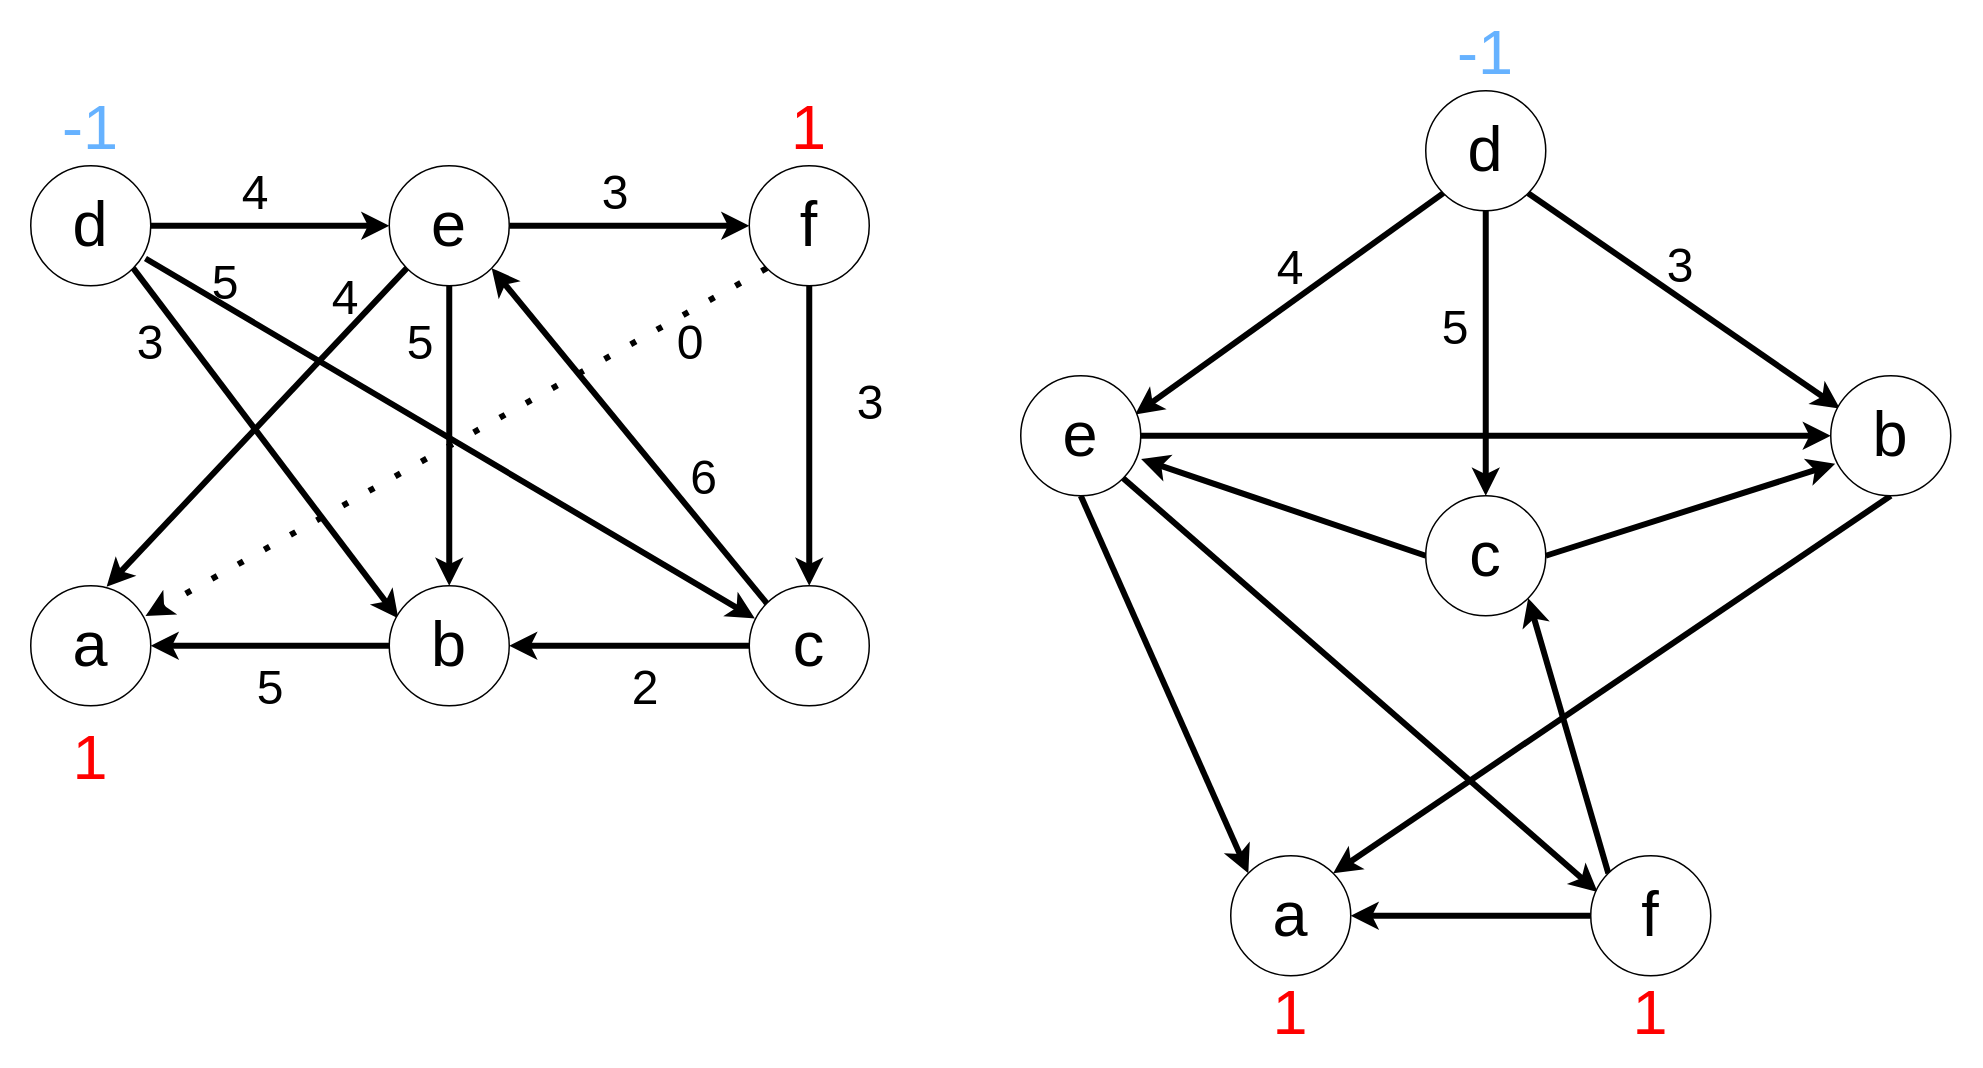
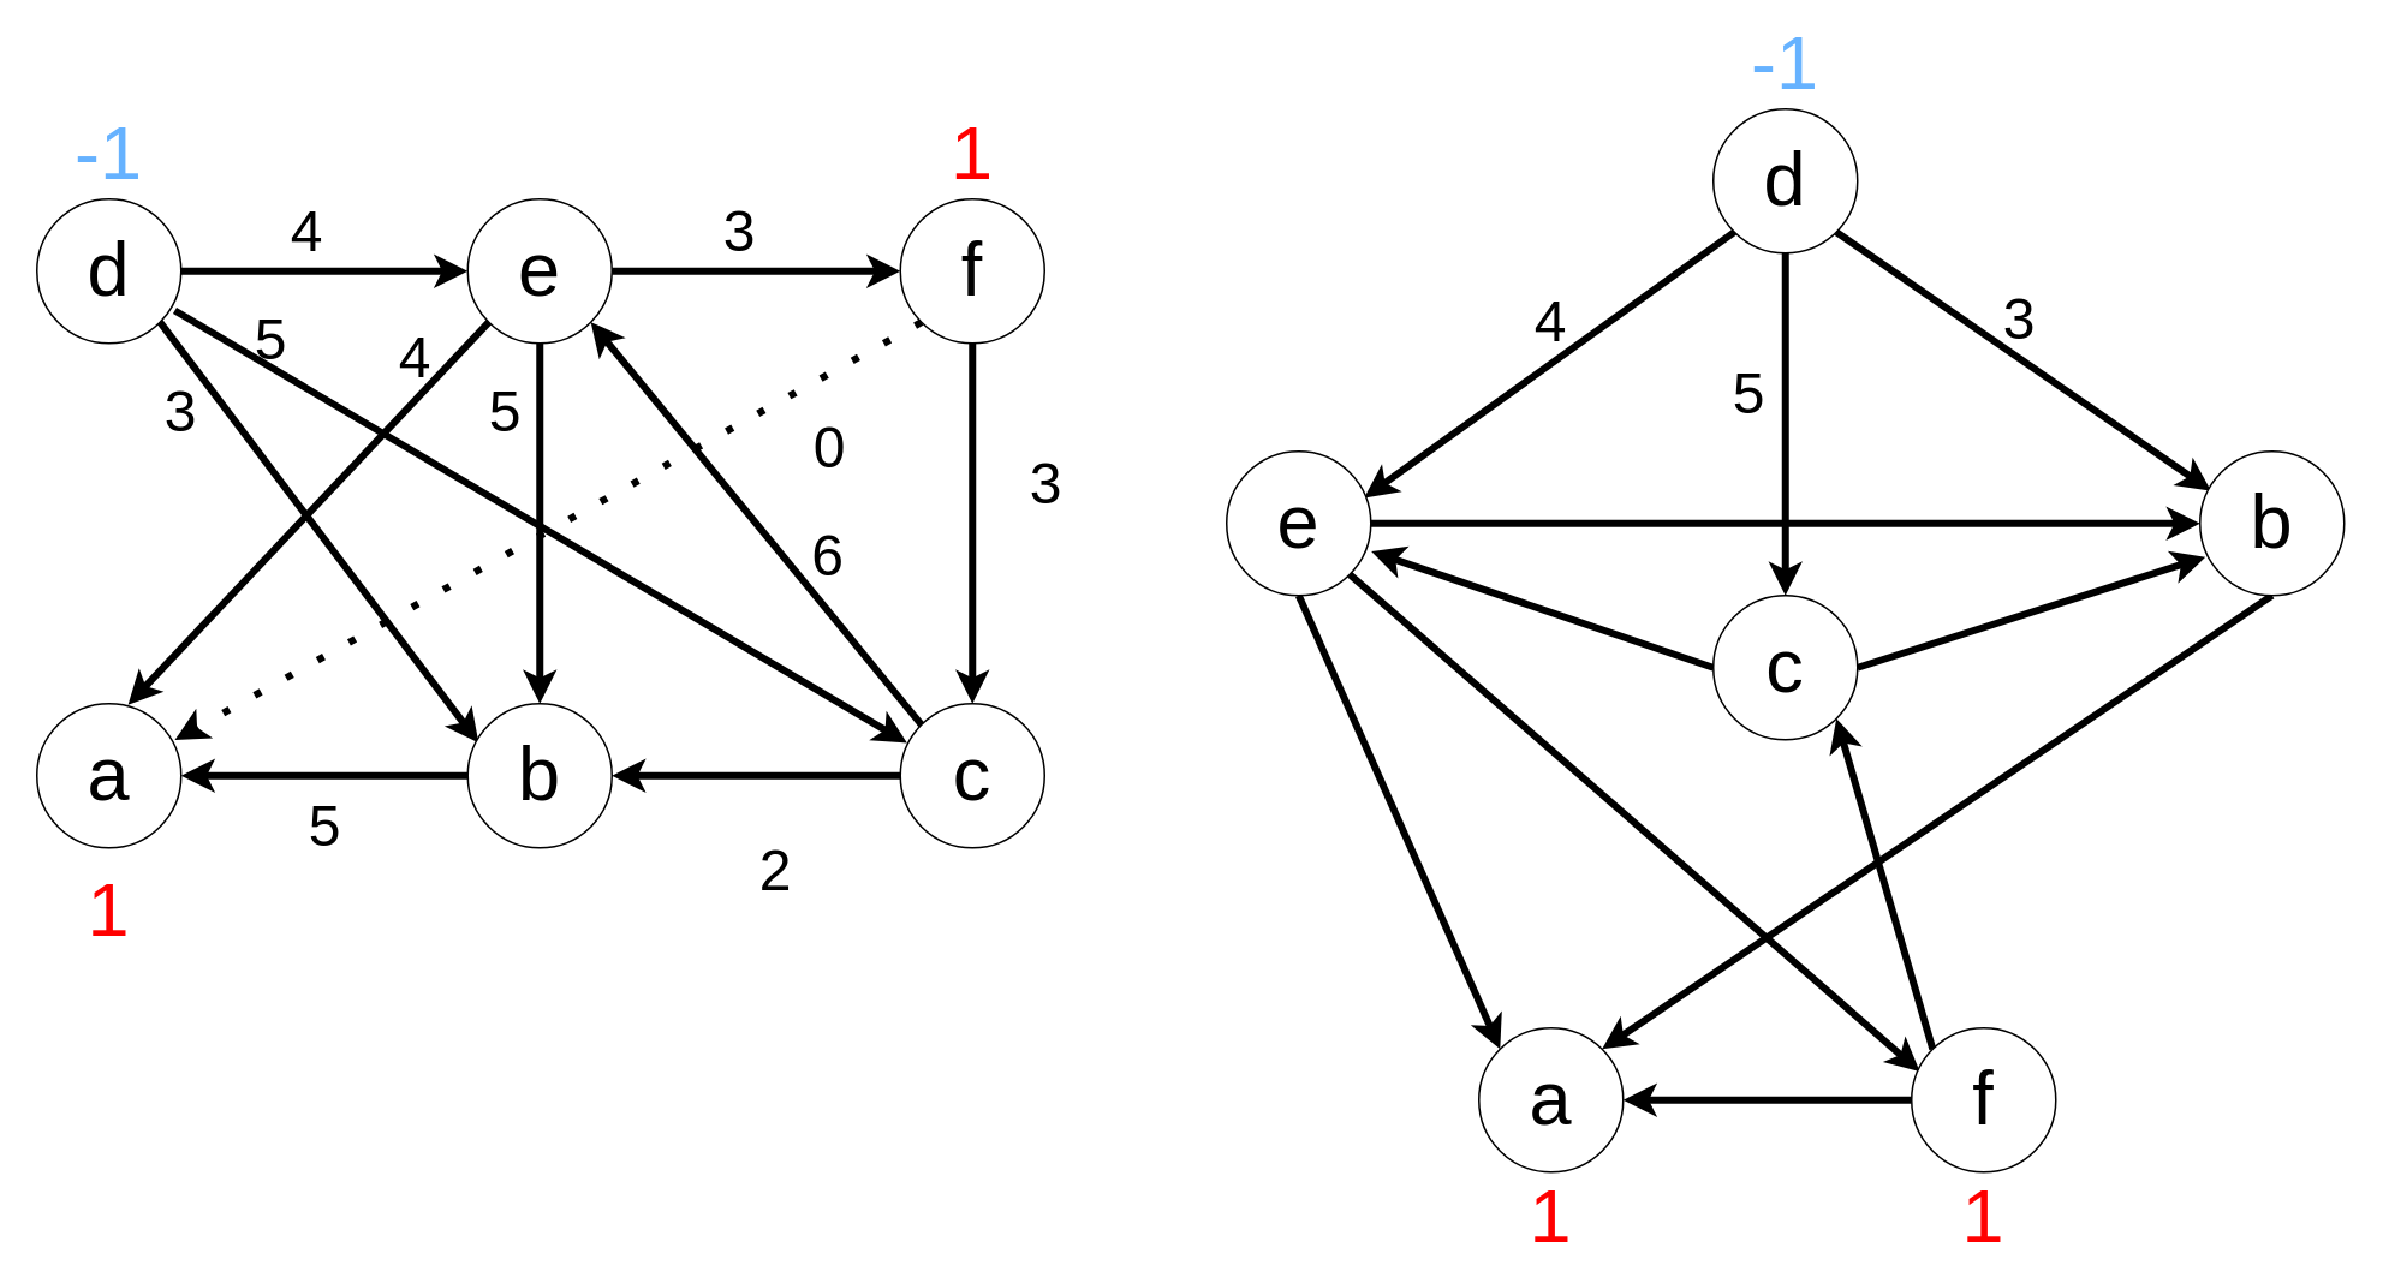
  <mxCell id="0" />
  <mxCell id="1" parent="0" />
  <mxCell id="2" value="&lt;font style=&quot;font-size: 42px&quot;&gt;a&lt;/font&gt;" style="ellipse;whiteSpace=wrap;html=1;aspect=fixed;" vertex="1" parent="1"><mxGeometry x="820" y="570" width="80" height="80" as="geometry" /></mxCell>
  <mxCell id="3" style="edgeStyle=none;rounded=1;orthogonalLoop=1;jettySize=auto;html=1;exitX=0.5;exitY=1;exitDx=0;exitDy=0;entryX=1;entryY=0;entryDx=0;entryDy=0;fontSize=42;strokeWidth=4;" edge="1" parent="1" source="18" target="2"><mxGeometry relative="1" as="geometry" /></mxCell>
  <mxCell id="4" style="rounded=0;orthogonalLoop=1;jettySize=auto;html=1;fontSize=42;strokeWidth=4;exitX=1;exitY=0.5;exitDx=0;exitDy=0;entryX=0.037;entryY=0.733;entryDx=0;entryDy=0;entryPerimeter=0;" edge="1" parent="1" source="6" target="18"><mxGeometry relative="1" as="geometry"><mxPoint x="1050" y="390" as="sourcePoint" /><mxPoint x="1180" y="320" as="targetPoint" /></mxGeometry></mxCell>
  <mxCell id="5" style="rounded=1;orthogonalLoop=1;jettySize=auto;html=1;exitX=0;exitY=0.5;exitDx=0;exitDy=0;fontSize=42;strokeWidth=4;entryX=1.003;entryY=0.694;entryDx=0;entryDy=0;entryPerimeter=0;" edge="1" parent="1" source="6" target="12"><mxGeometry relative="1" as="geometry"><mxPoint x="790" y="320" as="targetPoint" /></mxGeometry></mxCell>
  <mxCell id="6" value="&lt;span style=&quot;font-size: 42px&quot;&gt;c&lt;/span&gt;" style="ellipse;whiteSpace=wrap;html=1;aspect=fixed;" vertex="1" parent="1"><mxGeometry x="950" width="80" height="80" as="geometry" y="330" /></mxCell>
  <mxCell id="7" style="orthogonalLoop=1;jettySize=auto;html=1;exitX=0;exitY=1;exitDx=0;exitDy=0;fontSize=42;strokeWidth=4;entryX=0.954;entryY=0.322;entryDx=0;entryDy=0;entryPerimeter=0;" edge="1" parent="1" source="8" target="12"><mxGeometry relative="1" as="geometry" /></mxCell>
  <mxCell id="8" value="&lt;span style=&quot;font-size: 42px&quot;&gt;d&lt;/span&gt;" style="ellipse;whiteSpace=wrap;html=1;aspect=fixed;" vertex="1" parent="1"><mxGeometry x="950" y="60" width="80" height="80" as="geometry" /></mxCell>
  <mxCell id="9" style="edgeStyle=orthogonalEdgeStyle;rounded=0;orthogonalLoop=1;jettySize=auto;html=1;exitX=1;exitY=0.5;exitDx=0;exitDy=0;entryX=0;entryY=0.5;entryDx=0;entryDy=0;fontSize=42;strokeWidth=4;" edge="1" parent="1" source="12" target="18"><mxGeometry relative="1" as="geometry" /></mxCell>
  <mxCell id="10" style="rounded=0;orthogonalLoop=1;jettySize=auto;html=1;exitX=1;exitY=1;exitDx=0;exitDy=0;fontSize=42;strokeWidth=4;entryX=0.057;entryY=0.302;entryDx=0;entryDy=0;entryPerimeter=0;" edge="1" parent="1" source="12" target="15"><mxGeometry relative="1" as="geometry"><mxPoint x="1060" y="590" as="targetPoint" /></mxGeometry></mxCell>
  <mxCell id="11" style="edgeStyle=none;rounded=1;orthogonalLoop=1;jettySize=auto;html=1;exitX=0.5;exitY=1;exitDx=0;exitDy=0;entryX=0;entryY=0;entryDx=0;entryDy=0;fontSize=42;strokeWidth=4;" edge="1" parent="1" source="12" target="2"><mxGeometry relative="1" as="geometry" /></mxCell>
  <mxCell id="12" value="&lt;span style=&quot;font-size: 42px&quot;&gt;e&lt;/span&gt;" style="ellipse;whiteSpace=wrap;html=1;aspect=fixed;" vertex="1" parent="1"><mxGeometry x="680" y="250" width="80" height="80" as="geometry" /></mxCell>
  <mxCell id="13" style="rounded=0;orthogonalLoop=1;jettySize=auto;html=1;exitX=0;exitY=0;exitDx=0;exitDy=0;entryX=1;entryY=1;entryDx=0;entryDy=0;fontSize=42;strokeWidth=4;" edge="1" parent="1" source="15" target="6"><mxGeometry relative="1" as="geometry" /></mxCell>
  <mxCell id="14" style="edgeStyle=none;orthogonalLoop=1;jettySize=auto;html=1;exitX=0;exitY=0.5;exitDx=0;exitDy=0;entryX=1;entryY=0.5;entryDx=0;entryDy=0;fontSize=42;strokeWidth=4;" edge="1" parent="1" source="15" target="2"><mxGeometry relative="1" as="geometry" /></mxCell>
  <mxCell id="15" value="&lt;span style=&quot;font-size: 42px&quot;&gt;f&lt;/span&gt;" style="ellipse;whiteSpace=wrap;html=1;aspect=fixed;" vertex="1" parent="1"><mxGeometry x="1060" y="570" width="80" height="80" as="geometry" /></mxCell>
  <mxCell id="16" value="" style="endArrow=classic;html=1;rounded=0;fontSize=42;exitX=1;exitY=1;exitDx=0;exitDy=0;strokeWidth=4;entryX=0.076;entryY=0.273;entryDx=0;entryDy=0;entryPerimeter=0;" edge="1" parent="1" source="8" target="18"><mxGeometry width="50" height="50" relative="1" as="geometry"><mxPoint x="830" y="440" as="sourcePoint" /><mxPoint x="1200" y="260" as="targetPoint" /></mxGeometry></mxCell>
  <mxCell id="17" value="" style="endArrow=classic;html=1;rounded=0;fontSize=42;strokeWidth=4;exitX=0.5;exitY=1;exitDx=0;exitDy=0;entryX=0.5;entryY=0;entryDx=0;entryDy=0;" edge="1" parent="1" source="8" target="6"><mxGeometry width="50" height="50" relative="1" as="geometry"><mxPoint x="670" y="230" as="sourcePoint" /><mxPoint x="1000" y="310" as="targetPoint" /></mxGeometry></mxCell>
  <mxCell id="18" value="&lt;span style=&quot;font-size: 42px&quot;&gt;b&lt;/span&gt;" style="ellipse;whiteSpace=wrap;html=1;aspect=fixed;" vertex="1" parent="1"><mxGeometry x="1220" y="250" width="80" height="80" as="geometry" /></mxCell>
  <mxCell id="19" value="&lt;font style=&quot;font-size: 42px&quot;&gt;a&lt;/font&gt;" style="ellipse;whiteSpace=wrap;html=1;aspect=fixed;" vertex="1" parent="1"><mxGeometry x="20" y="390" width="80" height="80" as="geometry" /></mxCell>
  <mxCell id="20" style="edgeStyle=none;rounded=1;orthogonalLoop=1;jettySize=auto;html=1;exitX=0;exitY=0.5;exitDx=0;exitDy=0;entryX=1;entryY=0.5;entryDx=0;entryDy=0;fontSize=42;strokeWidth=4;" edge="1" parent="1" source="35" target="19"><mxGeometry relative="1" as="geometry" /></mxCell>
  <mxCell id="21" style="rounded=0;orthogonalLoop=1;jettySize=auto;html=1;fontSize=42;strokeWidth=4;exitX=0;exitY=0.5;exitDx=0;exitDy=0;entryX=1;entryY=0.5;entryDx=0;entryDy=0;" edge="1" parent="1" source="23" target="35"><mxGeometry relative="1" as="geometry"><mxPoint x="379" y="450" as="sourcePoint" /><mxPoint x="509" y="380" as="targetPoint" /></mxGeometry></mxCell>
  <mxCell id="22" style="rounded=1;orthogonalLoop=1;jettySize=auto;html=1;exitX=0;exitY=0;exitDx=0;exitDy=0;fontSize=42;strokeWidth=4;entryX=1;entryY=1;entryDx=0;entryDy=0;" edge="1" parent="1" source="23" target="29"><mxGeometry relative="1" as="geometry"><mxPoint x="119" y="380" as="targetPoint" /></mxGeometry></mxCell>
  <mxCell id="23" value="&lt;span style=&quot;font-size: 42px&quot;&gt;c&lt;/span&gt;" style="ellipse;whiteSpace=wrap;html=1;aspect=fixed;" vertex="1" parent="1"><mxGeometry x="499" y="390" width="80" height="80" as="geometry" /></mxCell>
  <mxCell id="24" style="orthogonalLoop=1;jettySize=auto;html=1;exitX=1;exitY=0.5;exitDx=0;exitDy=0;fontSize=42;strokeWidth=4;entryX=0;entryY=0.5;entryDx=0;entryDy=0;" edge="1" parent="1" source="25" target="29"><mxGeometry relative="1" as="geometry" /></mxCell>
  <mxCell id="25" value="&lt;span style=&quot;font-size: 42px&quot;&gt;d&lt;/span&gt;" style="ellipse;whiteSpace=wrap;html=1;aspect=fixed;" vertex="1" parent="1"><mxGeometry x="20" y="110" width="80" height="80" as="geometry" /></mxCell>
  <mxCell id="26" style="edgeStyle=orthogonalEdgeStyle;rounded=0;orthogonalLoop=1;jettySize=auto;html=1;exitX=0.5;exitY=1;exitDx=0;exitDy=0;entryX=0.5;entryY=0;entryDx=0;entryDy=0;fontSize=42;strokeWidth=4;" edge="1" parent="1" source="29" target="35"><mxGeometry relative="1" as="geometry" /></mxCell>
  <mxCell id="27" style="rounded=0;orthogonalLoop=1;jettySize=auto;html=1;exitX=1;exitY=0.5;exitDx=0;exitDy=0;fontSize=42;strokeWidth=4;entryX=0;entryY=0.5;entryDx=0;entryDy=0;" edge="1" parent="1" source="29" target="32"><mxGeometry relative="1" as="geometry"><mxPoint x="389" y="650" as="targetPoint" /></mxGeometry></mxCell>
  <mxCell id="28" style="edgeStyle=none;rounded=1;orthogonalLoop=1;jettySize=auto;html=1;exitX=0;exitY=1;exitDx=0;exitDy=0;entryX=0.632;entryY=0.008;entryDx=0;entryDy=0;fontSize=42;strokeWidth=4;entryPerimeter=0;" edge="1" parent="1" source="29" target="19"><mxGeometry relative="1" as="geometry" /></mxCell>
  <mxCell id="29" value="&lt;span style=&quot;font-size: 42px&quot;&gt;e&lt;/span&gt;" style="ellipse;whiteSpace=wrap;html=1;aspect=fixed;" vertex="1" parent="1"><mxGeometry x="259" y="110" width="80" height="80" as="geometry" /></mxCell>
  <mxCell id="30" style="rounded=0;orthogonalLoop=1;jettySize=auto;html=1;exitX=0.5;exitY=1;exitDx=0;exitDy=0;entryX=0.5;entryY=0;entryDx=0;entryDy=0;fontSize=42;strokeWidth=4;" edge="1" parent="1" source="32" target="23"><mxGeometry relative="1" as="geometry" /></mxCell>
  <mxCell id="31" style="edgeStyle=none;orthogonalLoop=1;jettySize=auto;html=1;exitX=0;exitY=1;exitDx=0;exitDy=0;fontSize=42;strokeWidth=4;entryX=0.956;entryY=0.253;entryDx=0;entryDy=0;entryPerimeter=0;dashed=1;dashPattern=1 4;" edge="1" parent="1" source="32" target="19"><mxGeometry relative="1" as="geometry"><mxPoint x="119" y="390" as="targetPoint" /></mxGeometry></mxCell>
  <mxCell id="32" value="&lt;span style=&quot;font-size: 42px&quot;&gt;f&lt;/span&gt;" style="ellipse;whiteSpace=wrap;html=1;aspect=fixed;" vertex="1" parent="1"><mxGeometry x="499" y="110" width="80" height="80" as="geometry" /></mxCell>
  <mxCell id="33" value="" style="endArrow=classic;html=1;rounded=0;fontSize=42;exitX=1;exitY=1;exitDx=0;exitDy=0;strokeWidth=4;entryX=0.076;entryY=0.273;entryDx=0;entryDy=0;entryPerimeter=0;" edge="1" parent="1" source="25" target="35"><mxGeometry width="50" height="50" relative="1" as="geometry"><mxPoint x="159" y="500" as="sourcePoint" /><mxPoint x="529" y="320" as="targetPoint" /></mxGeometry></mxCell>
  <mxCell id="34" value="" style="endArrow=classic;html=1;rounded=0;fontSize=42;strokeWidth=4;entryX=0.047;entryY=0.273;entryDx=0;entryDy=0;exitX=0.956;exitY=0.773;exitDx=0;exitDy=0;exitPerimeter=0;entryPerimeter=0;" edge="1" parent="1" source="25" target="23"><mxGeometry width="50" height="50" relative="1" as="geometry"><mxPoint x="129" y="190" as="sourcePoint" /><mxPoint x="329" y="370" as="targetPoint" /></mxGeometry></mxCell>
  <mxCell id="35" value="&lt;span style=&quot;font-size: 42px&quot;&gt;b&lt;/span&gt;" style="ellipse;whiteSpace=wrap;html=1;aspect=fixed;" vertex="1" parent="1"><mxGeometry x="259" y="390" width="80" height="80" as="geometry" /></mxCell>
  <mxCell id="36" value="&lt;font color=&quot;#66b2ff&quot;&gt;-1&lt;/font&gt;" style="text;html=1;strokeColor=none;fillColor=none;align=center;verticalAlign=middle;whiteSpace=wrap;rounded=0;fontSize=42;" vertex="1" parent="1"><mxGeometry x="30" y="70" width="60" height="30" as="geometry" /></mxCell>
  <mxCell id="37" value="&lt;font color=&quot;#ff0000&quot;&gt;1&lt;/font&gt;" style="text;html=1;strokeColor=none;fillColor=none;align=center;verticalAlign=middle;whiteSpace=wrap;rounded=0;fontSize=42;" vertex="1" parent="1"><mxGeometry x="509" y="70" width="60" height="30" as="geometry" /></mxCell>
  <mxCell id="38" value="&lt;font color=&quot;#ff0000&quot;&gt;1&lt;/font&gt;" style="text;html=1;strokeColor=none;fillColor=none;align=center;verticalAlign=middle;whiteSpace=wrap;rounded=0;fontSize=42;" vertex="1" parent="1"><mxGeometry x="30" y="490" width="60" height="30" as="geometry" /></mxCell>
- <mxCell id="39" value="&lt;font style=&quot;font-size: 32px&quot;&gt;0&lt;/font&gt;" style="text;html=1;strokeColor=none;fillColor=none;align=center;verticalAlign=middle;whiteSpace=wrap;rounded=0;fontSize=42;" vertex="1" parent="1"><mxGeometry x="430" y="210" width="60" height="30" as="geometry" /></mxCell>
+ <mxCell id="39" value="&lt;font style=&quot;font-size: 32px&quot;&gt;0&lt;/font&gt;" style="text;html=1;strokeColor=none;fillColor=none;align=center;verticalAlign=middle;whiteSpace=wrap;rounded=0;fontSize=42;" vertex="1" parent="1"><mxGeometry x="430" y="230" width="60" height="30" as="geometry" /></mxCell>
  <mxCell id="40" value="&lt;font style=&quot;font-size: 32px&quot;&gt;3&lt;/font&gt;" style="text;html=1;strokeColor=none;fillColor=none;align=center;verticalAlign=middle;whiteSpace=wrap;rounded=0;fontSize=42;" vertex="1" parent="1"><mxGeometry x="380" y="110" width="60" height="30" as="geometry" /></mxCell>
  <mxCell id="41" value="&lt;font style=&quot;font-size: 32px&quot;&gt;3&lt;/font&gt;" style="text;html=1;strokeColor=none;fillColor=none;align=center;verticalAlign=middle;whiteSpace=wrap;rounded=0;fontSize=42;" vertex="1" parent="1"><mxGeometry x="550" y="250" width="60" height="30" as="geometry" /></mxCell>
- <mxCell id="42" value="&lt;font style=&quot;font-size: 32px&quot;&gt;6&lt;/font&gt;" style="text;html=1;strokeColor=none;fillColor=none;align=center;verticalAlign=middle;whiteSpace=wrap;rounded=0;fontSize=42;" vertex="1" parent="1"><mxGeometry x="439" y="300" width="60" height="30" as="geometry" /></mxCell>
+ <mxCell id="42" value="&lt;font style=&quot;font-size: 32px&quot;&gt;6&lt;/font&gt;" style="text;html=1;strokeColor=none;fillColor=none;align=center;verticalAlign=middle;whiteSpace=wrap;rounded=0;fontSize=42;" vertex="1" parent="1"><mxGeometry x="429" y="290" width="60" height="30" as="geometry" /></mxCell>
  <mxCell id="43" value="&lt;font style=&quot;font-size: 32px&quot;&gt;5&lt;/font&gt;" style="text;html=1;strokeColor=none;fillColor=none;align=center;verticalAlign=middle;whiteSpace=wrap;rounded=0;fontSize=42;" vertex="1" parent="1"><mxGeometry x="120" y="170" width="60" height="30" as="geometry" /></mxCell>
  <mxCell id="44" value="&lt;font style=&quot;font-size: 32px&quot;&gt;4&lt;/font&gt;" style="text;html=1;strokeColor=none;fillColor=none;align=center;verticalAlign=middle;whiteSpace=wrap;rounded=0;fontSize=42;" vertex="1" parent="1"><mxGeometry x="140" y="110" width="60" height="30" as="geometry" /></mxCell>
  <mxCell id="45" value="&lt;font style=&quot;font-size: 32px&quot;&gt;3&lt;/font&gt;" style="text;html=1;strokeColor=none;fillColor=none;align=center;verticalAlign=middle;whiteSpace=wrap;rounded=0;fontSize=42;" vertex="1" parent="1"><mxGeometry x="70" y="210" width="60" height="30" as="geometry" /></mxCell>
  <mxCell id="46" value="&lt;font style=&quot;font-size: 32px&quot;&gt;4&lt;/font&gt;" style="text;html=1;strokeColor=none;fillColor=none;align=center;verticalAlign=middle;whiteSpace=wrap;rounded=0;fontSize=42;" vertex="1" parent="1"><mxGeometry x="200" y="180" width="60" height="30" as="geometry" /></mxCell>
  <mxCell id="47" value="&lt;font style=&quot;font-size: 32px&quot;&gt;5&lt;/font&gt;" style="text;html=1;strokeColor=none;fillColor=none;align=center;verticalAlign=middle;whiteSpace=wrap;rounded=0;fontSize=42;" vertex="1" parent="1"><mxGeometry x="250" y="210" width="60" height="30" as="geometry" /></mxCell>
  <mxCell id="48" value="&lt;font style=&quot;font-size: 32px&quot;&gt;5&lt;/font&gt;" style="text;html=1;strokeColor=none;fillColor=none;align=center;verticalAlign=middle;whiteSpace=wrap;rounded=0;fontSize=42;" vertex="1" parent="1"><mxGeometry x="150" y="440" width="60" height="30" as="geometry" /></mxCell>
- <mxCell id="49" value="&lt;font style=&quot;font-size: 32px&quot;&gt;2&lt;/font&gt;" style="text;html=1;strokeColor=none;fillColor=none;align=center;verticalAlign=middle;whiteSpace=wrap;rounded=0;fontSize=42;" vertex="1" parent="1"><mxGeometry x="400" y="440" width="60" height="30" as="geometry" /></mxCell>
+ <mxCell id="49" value="&lt;font style=&quot;font-size: 32px&quot;&gt;2&lt;/font&gt;" style="text;html=1;strokeColor=none;fillColor=none;align=center;verticalAlign=middle;whiteSpace=wrap;rounded=0;fontSize=42;" vertex="1" parent="1"><mxGeometry x="400" y="465" width="60" height="30" as="geometry" /></mxCell>
  <mxCell id="50" value="&lt;font color=&quot;#66b2ff&quot;&gt;-1&lt;/font&gt;" style="text;html=1;strokeColor=none;fillColor=none;align=center;verticalAlign=middle;whiteSpace=wrap;rounded=0;fontSize=42;" vertex="1" parent="1"><mxGeometry x="960" y="20" width="60" height="30" as="geometry" /></mxCell>
  <mxCell id="51" value="&lt;font color=&quot;#ff0000&quot;&gt;1&lt;/font&gt;" style="text;html=1;strokeColor=none;fillColor=none;align=center;verticalAlign=middle;whiteSpace=wrap;rounded=0;fontSize=42;" vertex="1" parent="1"><mxGeometry x="830" y="660" width="60" height="30" as="geometry" /></mxCell>
  <mxCell id="52" value="&lt;font color=&quot;#ff0000&quot;&gt;1&lt;/font&gt;" style="text;html=1;strokeColor=none;fillColor=none;align=center;verticalAlign=middle;whiteSpace=wrap;rounded=0;fontSize=42;" vertex="1" parent="1"><mxGeometry x="1070" y="660" width="60" height="30" as="geometry" /></mxCell>
  <mxCell id="53" value="&lt;font style=&quot;font-size: 32px&quot;&gt;4&lt;/font&gt;" style="text;html=1;strokeColor=none;fillColor=none;align=center;verticalAlign=middle;whiteSpace=wrap;rounded=0;fontSize=42;" vertex="1" parent="1"><mxGeometry x="830" y="160" width="60" height="30" as="geometry" /></mxCell>
  <mxCell id="54" value="&lt;font style=&quot;font-size: 32px&quot;&gt;5&lt;/font&gt;" style="text;html=1;strokeColor=none;fillColor=none;align=center;verticalAlign=middle;whiteSpace=wrap;rounded=0;fontSize=42;" vertex="1" parent="1"><mxGeometry x="940" y="200" width="60" height="30" as="geometry" /></mxCell>
  <mxCell id="55" value="&lt;font style=&quot;font-size: 32px&quot;&gt;3&lt;/font&gt;" style="text;html=1;strokeColor=none;fillColor=none;align=center;verticalAlign=middle;whiteSpace=wrap;rounded=0;fontSize=42;" vertex="1" parent="1"><mxGeometry x="1090" y="159" width="60" height="30" as="geometry" /></mxCell>
